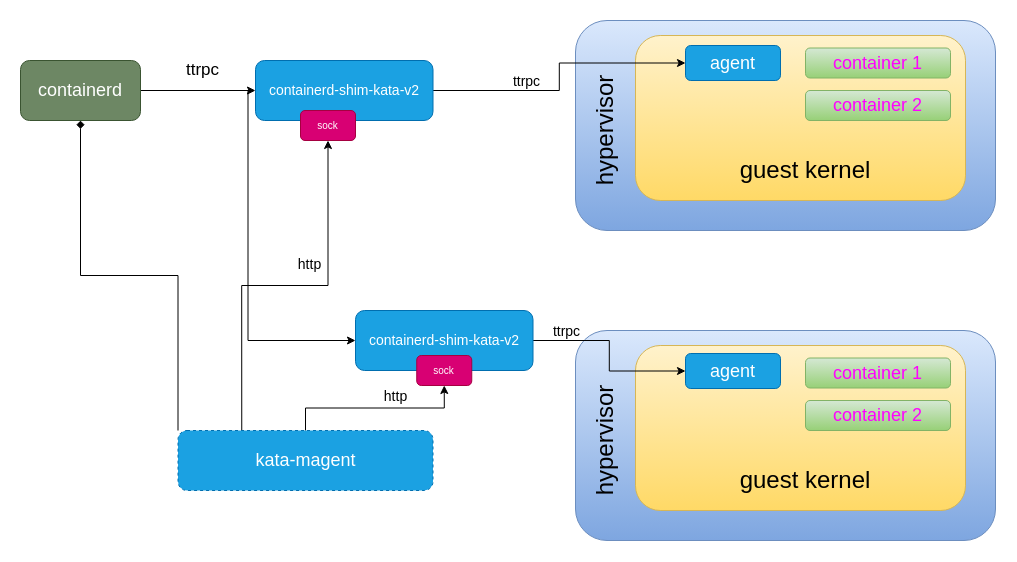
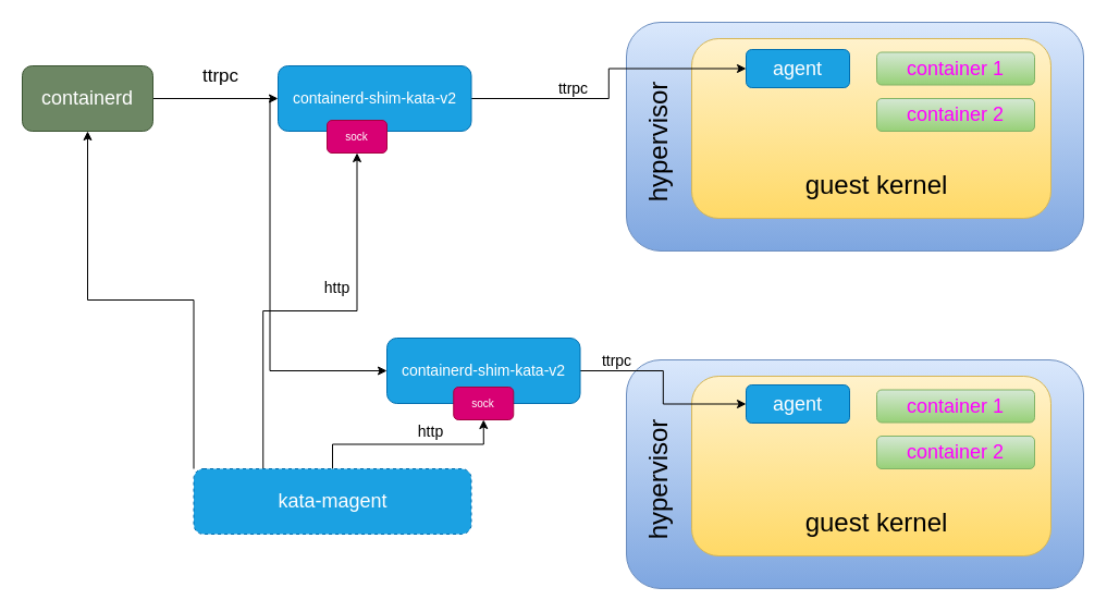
  <mxCell id="0" />
  <mxCell id="1" parent="0" />
  <mxCell id="2" value="" style="rounded=1;whiteSpace=wrap;html=1;fontSize=10;gradientColor=#7ea6e0;fillColor=#dae8fc;strokeColor=#6c8ebf;" parent="1" vertex="1"><mxGeometry x="575" y="330" width="420" height="210" as="geometry" /></mxCell>
  <mxCell id="3" value="" style="rounded=1;whiteSpace=wrap;html=1;fontSize=24;gradientColor=#ffd966;fillColor=#fff2cc;strokeColor=#d6b656;" parent="1" vertex="1"><mxGeometry x="635" y="345" width="330" height="165" as="geometry" /></mxCell>
  <mxCell id="4" value="" style="rounded=1;whiteSpace=wrap;html=1;fontSize=10;gradientColor=#7ea6e0;fillColor=#dae8fc;strokeColor=#6c8ebf;" parent="1" vertex="1"><mxGeometry x="575" y="20" width="420" height="210" as="geometry" /></mxCell>
  <mxCell id="5" value="" style="rounded=1;whiteSpace=wrap;html=1;fontSize=24;gradientColor=#ffd966;fillColor=#fff2cc;strokeColor=#d6b656;" parent="1" vertex="1"><mxGeometry x="635" y="35" width="330" height="165" as="geometry" /></mxCell>
  <mxCell id="6" style="edgeStyle=orthogonalEdgeStyle;rounded=0;orthogonalLoop=1;jettySize=auto;html=1;exitX=1;exitY=0.5;exitDx=0;exitDy=0;fontSize=14;" parent="1" source="8" target="22" edge="1"><mxGeometry relative="1" as="geometry" /></mxCell>
  <mxCell id="7" value="ttrpc" style="edgeLabel;html=1;align=center;verticalAlign=middle;resizable=0;points=[];fontSize=14;" parent="6" vertex="1" connectable="0"><mxGeometry x="-0.196" y="1" relative="1" as="geometry"><mxPoint x="-20.5" y="-9" as="offset" /></mxGeometry></mxCell>
  <mxCell id="8" value="&lt;div style=&quot;font-size: 14px;&quot;&gt;containerd-shim-kata-v2&lt;/div&gt;" style="rounded=1;whiteSpace=wrap;html=1;fontSize=14;fillColor=#1ba1e2;strokeColor=#006EAF;fontColor=#ffffff;" parent="1" vertex="1"><mxGeometry x="255" y="60" width="177.5" height="60" as="geometry" /></mxCell>
  <mxCell id="9" value="ttrpc" style="edgeStyle=orthogonalEdgeStyle;rounded=0;orthogonalLoop=1;jettySize=auto;html=1;exitX=1;exitY=0.5;exitDx=0;exitDy=0;entryX=0;entryY=0.5;entryDx=0;entryDy=0;fontSize=17;" parent="1" source="11" target="8" edge="1"><mxGeometry x="0.086" y="20" relative="1" as="geometry"><mxPoint as="offset" /></mxGeometry></mxCell>
  <mxCell id="10" style="edgeStyle=orthogonalEdgeStyle;rounded=0;orthogonalLoop=1;jettySize=auto;html=1;exitX=1;exitY=0.5;exitDx=0;exitDy=0;entryX=0;entryY=0.5;entryDx=0;entryDy=0;fontSize=14;" parent="1" source="11" target="20" edge="1"><mxGeometry relative="1" as="geometry" /></mxCell>
  <mxCell id="11" value="containerd" style="rounded=1;whiteSpace=wrap;html=1;fontSize=18;fillColor=#6d8764;strokeColor=#3A5431;fontColor=#ffffff;" parent="1" vertex="1"><mxGeometry x="20" y="60" width="120" height="60" as="geometry" /></mxCell>
  <mxCell id="12" style="edgeStyle=orthogonalEdgeStyle;rounded=0;orthogonalLoop=1;jettySize=auto;html=1;exitX=0.5;exitY=0;exitDx=0;exitDy=0;entryX=0.5;entryY=1;entryDx=0;entryDy=0;fontSize=14;" parent="1" source="16" target="21" edge="1"><mxGeometry relative="1" as="geometry" /></mxCell>
  <mxCell id="13" value="http" style="edgeLabel;html=1;align=center;verticalAlign=middle;resizable=0;points=[];fontSize=14;" parent="12" vertex="1" connectable="0"><mxGeometry x="0.219" y="1" relative="1" as="geometry"><mxPoint y="-11.5" as="offset" /></mxGeometry></mxCell>
  <mxCell id="14" value="http" style="edgeStyle=orthogonalEdgeStyle;rounded=0;orthogonalLoop=1;jettySize=auto;html=1;exitX=0.25;exitY=0;exitDx=0;exitDy=0;entryX=0.5;entryY=1;entryDx=0;entryDy=0;fontSize=14;" parent="1" source="16" target="17" edge="1"><mxGeometry x="0.338" y="19" relative="1" as="geometry"><mxPoint as="offset" /></mxGeometry></mxCell>
- <mxCell id="15" style="edgeStyle=orthogonalEdgeStyle;rounded=0;orthogonalLoop=1;jettySize=auto;html=1;exitX=0;exitY=0;exitDx=0;exitDy=0;entryX=0.5;entryY=1;entryDx=0;entryDy=0;endArrow=diamond;" parent="1" source="16" target="11" edge="1"><mxGeometry relative="1" as="geometry" /></mxCell>
+ <mxCell id="15" style="edgeStyle=orthogonalEdgeStyle;rounded=0;orthogonalLoop=1;jettySize=auto;html=1;exitX=0;exitY=0;exitDx=0;exitDy=0;entryX=0.5;entryY=1;entryDx=0;entryDy=0;" parent="1" source="16" target="11" edge="1"><mxGeometry relative="1" as="geometry" /></mxCell>
  <mxCell id="16" value="kata-magent" style="rounded=1;whiteSpace=wrap;html=1;fontSize=18;fillColor=#1ba1e2;strokeColor=#006EAF;fontColor=#ffffff;dashed=1;" parent="1" vertex="1"><mxGeometry x="177.5" y="430" width="255" height="60" as="geometry" /></mxCell>
  <mxCell id="17" value="sock" style="rounded=1;whiteSpace=wrap;html=1;fontSize=10;fillColor=#d80073;strokeColor=#A50040;fontColor=#ffffff;" parent="1" vertex="1"><mxGeometry x="300" y="110" width="55" height="30" as="geometry" /></mxCell>
  <mxCell id="18" style="edgeStyle=orthogonalEdgeStyle;rounded=0;orthogonalLoop=1;jettySize=auto;html=1;exitX=1;exitY=0.5;exitDx=0;exitDy=0;fontSize=14;" parent="1" source="20" target="27" edge="1"><mxGeometry relative="1" as="geometry" /></mxCell>
  <mxCell id="19" value="ttrpc" style="edgeLabel;html=1;align=center;verticalAlign=middle;resizable=0;points=[];fontSize=14;" parent="18" vertex="1" connectable="0"><mxGeometry x="0.355" relative="1" as="geometry"><mxPoint x="-61" y="-40.5" as="offset" /></mxGeometry></mxCell>
  <mxCell id="20" value="&lt;div style=&quot;font-size: 14px;&quot;&gt;containerd-shim-kata-v2&lt;/div&gt;" style="rounded=1;whiteSpace=wrap;html=1;fontSize=14;fillColor=#1ba1e2;strokeColor=#006EAF;fontColor=#ffffff;" parent="1" vertex="1"><mxGeometry x="355" y="310" width="177.5" height="60" as="geometry" /></mxCell>
  <mxCell id="21" value="sock" style="rounded=1;whiteSpace=wrap;html=1;fontSize=10;fillColor=#d80073;strokeColor=#A50040;fontColor=#ffffff;" parent="1" vertex="1"><mxGeometry x="416.25" y="355" width="55" height="30" as="geometry" /></mxCell>
  <mxCell id="22" value="agent" style="rounded=1;whiteSpace=wrap;html=1;fontSize=18;fillColor=#1ba1e2;strokeColor=#006EAF;fontColor=#ffffff;" parent="1" vertex="1"><mxGeometry x="685" y="45" width="95" height="35" as="geometry" /></mxCell>
  <mxCell id="23" value="container 1" style="rounded=1;whiteSpace=wrap;html=1;fontSize=18;gradientColor=#97d077;fillColor=#d5e8d4;strokeColor=#82b366;fontColor=#FF00FF;" parent="1" vertex="1"><mxGeometry x="805" y="47.5" width="145" height="30" as="geometry" /></mxCell>
  <mxCell id="24" value="container 2" style="rounded=1;whiteSpace=wrap;html=1;fontSize=18;gradientColor=#97d077;fillColor=#d5e8d4;strokeColor=#82b366;fontColor=#FF00FF;" parent="1" vertex="1"><mxGeometry x="805" y="90" width="145" height="30" as="geometry" /></mxCell>
  <mxCell id="25" value="hypervisor" style="text;html=1;strokeColor=none;fillColor=none;align=center;verticalAlign=middle;whiteSpace=wrap;rounded=0;fontSize=24;horizontal=0;" parent="1" vertex="1"><mxGeometry x="585" y="120" width="40" height="20" as="geometry" /></mxCell>
  <mxCell id="26" value="guest kernel" style="text;html=1;strokeColor=none;fillColor=none;align=center;verticalAlign=middle;whiteSpace=wrap;rounded=0;fontSize=24;" parent="1" vertex="1"><mxGeometry x="725" y="160" width="160" height="20" as="geometry" /></mxCell>
  <mxCell id="27" value="agent" style="rounded=1;whiteSpace=wrap;html=1;fontSize=18;fillColor=#1ba1e2;strokeColor=#006EAF;fontColor=#ffffff;" parent="1" vertex="1"><mxGeometry x="685" y="353" width="95" height="35" as="geometry" /></mxCell>
  <mxCell id="28" value="container 1" style="rounded=1;whiteSpace=wrap;html=1;fontSize=18;gradientColor=#97d077;fillColor=#d5e8d4;strokeColor=#82b366;fontColor=#FF00FF;" parent="1" vertex="1"><mxGeometry x="805" y="357.5" width="145" height="30" as="geometry" /></mxCell>
  <mxCell id="29" value="container 2" style="rounded=1;whiteSpace=wrap;html=1;fontSize=18;gradientColor=#97d077;fillColor=#d5e8d4;strokeColor=#82b366;fontColor=#FF00FF;" parent="1" vertex="1"><mxGeometry x="805" y="400" width="145" height="30" as="geometry" /></mxCell>
  <mxCell id="30" value="hypervisor" style="text;html=1;strokeColor=none;fillColor=none;align=center;verticalAlign=middle;whiteSpace=wrap;rounded=0;fontSize=24;horizontal=0;" parent="1" vertex="1"><mxGeometry x="585" y="430" width="40" height="20" as="geometry" /></mxCell>
  <mxCell id="31" value="guest kernel" style="text;html=1;strokeColor=none;fillColor=none;align=center;verticalAlign=middle;whiteSpace=wrap;rounded=0;fontSize=24;" parent="1" vertex="1"><mxGeometry x="725" y="470" width="160" height="20" as="geometry" /></mxCell>
